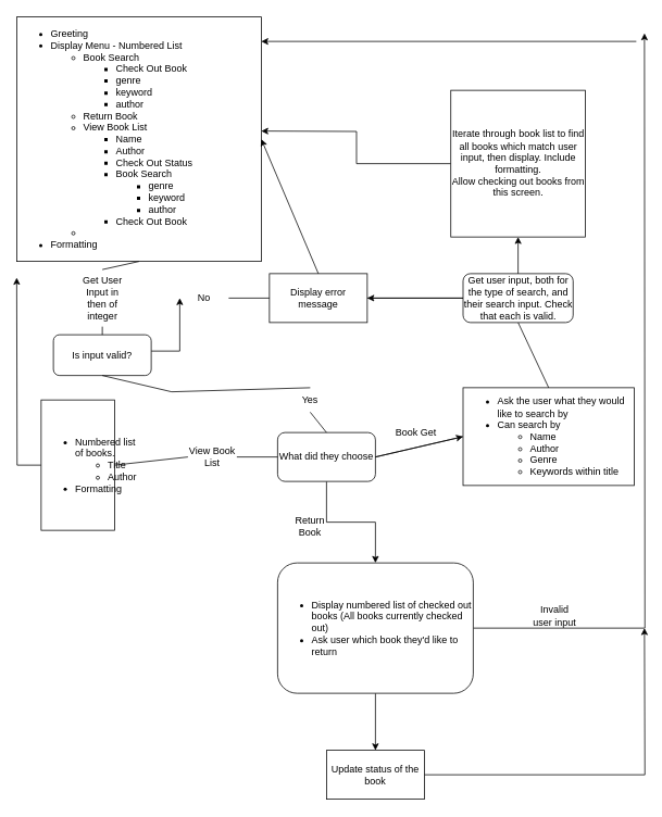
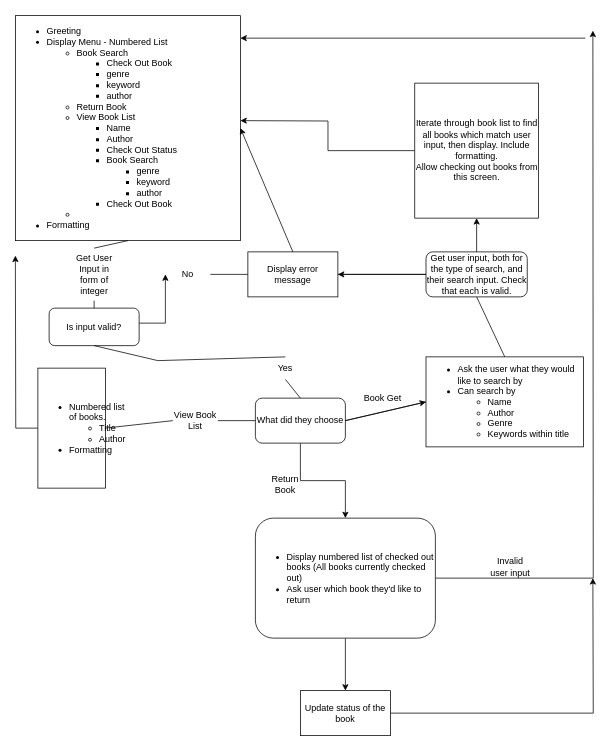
  <mxCell id="0" />
  <mxCell id="1" parent="0" />
  <mxCell id="2" value="&lt;ul&gt;&lt;li&gt;Greeting&lt;/li&gt;&lt;li&gt;Display Menu - Numbered List&lt;/li&gt;&lt;ul&gt;&lt;li&gt;Book Search&amp;nbsp;&lt;/li&gt;&lt;ul&gt;&lt;li&gt;Check Out Book&lt;br&gt;&lt;/li&gt;&lt;li&gt;genre&lt;/li&gt;&lt;li&gt;keyword&lt;/li&gt;&lt;li&gt;author&lt;/li&gt;&lt;/ul&gt;&lt;li&gt;Return Book&lt;/li&gt;&lt;li&gt;View Book List&lt;/li&gt;&lt;ul&gt;&lt;li&gt;Name&lt;/li&gt;&lt;li&gt;Author&lt;/li&gt;&lt;li&gt;Check Out Status&lt;/li&gt;&lt;li&gt;Book Search&amp;nbsp;&lt;/li&gt;&lt;ul&gt;&lt;li&gt;genre&lt;/li&gt;&lt;li&gt;keyword&lt;/li&gt;&lt;li&gt;author&lt;/li&gt;&lt;/ul&gt;&lt;li&gt;Check Out Book&lt;br&gt;&lt;/li&gt;&lt;/ul&gt;&lt;li&gt;&lt;br&gt;&lt;/li&gt;&lt;/ul&gt;&lt;li&gt;Formatting&lt;/li&gt;&lt;/ul&gt;" style="whiteSpace=wrap;html=1;aspect=fixed;align=left;" parent="1" vertex="1"><mxGeometry x="20" y="20" width="300" height="300" as="geometry" /></mxCell>
  <mxCell id="3" value="" style="edgeStyle=orthogonalEdgeStyle;rounded=0;orthogonalLoop=1;jettySize=auto;html=1;entryX=0;entryY=0.5;entryDx=0;entryDy=0;" parent="1" source="4" target="9" edge="1"><mxGeometry relative="1" as="geometry"><Array as="points"><mxPoint x="220" y="430" /></Array></mxGeometry></mxCell>
  <mxCell id="4" value="Is input valid?" style="rounded=1;whiteSpace=wrap;html=1;" parent="1" vertex="1"><mxGeometry x="65" y="410" width="120" height="50" as="geometry" /></mxCell>
  <mxCell id="5" value="" style="endArrow=none;html=1;rounded=0;entryX=0.5;entryY=1;entryDx=0;entryDy=0;exitX=0.5;exitY=0;exitDx=0;exitDy=0;startArrow=none;" parent="1" source="6" target="2" edge="1"><mxGeometry width="50" height="50" relative="1" as="geometry"><mxPoint x="400" y="310" as="sourcePoint" /><mxPoint x="450" y="260" as="targetPoint" /><Array as="points" /></mxGeometry></mxCell>
- <mxCell id="6" value="Get User Input in then of integer" style="text;html=1;strokeColor=none;fillColor=none;align=center;verticalAlign=middle;whiteSpace=wrap;rounded=0;" parent="1" vertex="1"><mxGeometry x="97.5" y="330" width="55" height="70" as="geometry" /></mxCell>
+ <mxCell id="6" value="Get User Input in form of integer" style="text;html=1;strokeColor=none;fillColor=none;align=center;verticalAlign=middle;whiteSpace=wrap;rounded=0;" parent="1" vertex="1"><mxGeometry x="97.5" y="330" width="55" height="70" as="geometry" /></mxCell>
  <mxCell id="7" value="" style="endArrow=none;html=1;rounded=0;entryX=0.5;entryY=1;entryDx=0;entryDy=0;exitX=0.5;exitY=0;exitDx=0;exitDy=0;" parent="1" source="4" target="6" edge="1"><mxGeometry width="50" height="50" relative="1" as="geometry"><mxPoint x="125" y="320" as="sourcePoint" /><mxPoint x="125" y="250" as="targetPoint" /><Array as="points" /></mxGeometry></mxCell>
  <mxCell id="8" value="Display error message" style="rounded=0;whiteSpace=wrap;html=1;" parent="1" vertex="1"><mxGeometry x="330" y="335" width="120" height="60" as="geometry" /></mxCell>
  <mxCell id="9" value="No" style="text;html=1;strokeColor=none;fillColor=none;align=center;verticalAlign=middle;whiteSpace=wrap;rounded=0;" parent="1" vertex="1"><mxGeometry x="220" y="350" width="60" height="30" as="geometry" /></mxCell>
  <mxCell id="10" value="" style="endArrow=none;html=1;rounded=0;entryX=1;entryY=0.5;entryDx=0;entryDy=0;exitX=0;exitY=0.5;exitDx=0;exitDy=0;" parent="1" source="8" target="9" edge="1"><mxGeometry width="50" height="50" relative="1" as="geometry"><mxPoint x="250" y="365" as="sourcePoint" /><mxPoint x="185" y="365" as="targetPoint" /></mxGeometry></mxCell>
  <mxCell id="11" value="" style="edgeStyle=orthogonalEdgeStyle;rounded=0;orthogonalLoop=1;jettySize=auto;html=1;" edge="1" parent="1" source="12" target="35"><mxGeometry relative="1" as="geometry" /></mxCell>
  <mxCell id="12" value="What did they choose" style="rounded=1;whiteSpace=wrap;html=1;" parent="1" vertex="1"><mxGeometry x="340" y="530" width="120" height="60" as="geometry" /></mxCell>
  <mxCell id="13" value="" style="endArrow=none;html=1;rounded=0;entryX=0.5;entryY=1;entryDx=0;entryDy=0;exitX=0.5;exitY=0;exitDx=0;exitDy=0;startArrow=none;" parent="1" source="14" target="4" edge="1"><mxGeometry width="50" height="50" relative="1" as="geometry"><mxPoint x="400" y="470" as="sourcePoint" /><mxPoint x="450" y="420" as="targetPoint" /><Array as="points"><mxPoint x="210" y="480" /></Array></mxGeometry></mxCell>
  <mxCell id="14" value="Yes" style="text;html=1;strokeColor=none;fillColor=none;align=center;verticalAlign=middle;whiteSpace=wrap;rounded=0;" parent="1" vertex="1"><mxGeometry x="350" y="475" width="60" height="30" as="geometry" /></mxCell>
  <mxCell id="15" value="" style="endArrow=none;html=1;rounded=0;entryX=0.5;entryY=1;entryDx=0;entryDy=0;exitX=0.5;exitY=0;exitDx=0;exitDy=0;" parent="1" source="12" target="14" edge="1"><mxGeometry width="50" height="50" relative="1" as="geometry"><mxPoint x="125" y="460" as="sourcePoint" /><mxPoint x="125" y="390" as="targetPoint" /></mxGeometry></mxCell>
  <mxCell id="16" style="edgeStyle=orthogonalEdgeStyle;rounded=0;orthogonalLoop=1;jettySize=auto;html=1;" edge="1" parent="1" source="17"><mxGeometry relative="1" as="geometry"><mxPoint x="20" y="340" as="targetPoint" /></mxGeometry></mxCell>
  <mxCell id="17" value="&lt;ul&gt;&lt;li&gt;Numbered list of books.&lt;/li&gt;&lt;ul&gt;&lt;li&gt;Title&lt;/li&gt;&lt;li&gt;Author&lt;/li&gt;&lt;/ul&gt;&lt;li&gt;Formatting&lt;/li&gt;&lt;/ul&gt;" style="rounded=0;whiteSpace=wrap;html=1;align=left;" parent="1" vertex="1"><mxGeometry x="50" y="490" width="90" height="160" as="geometry" /></mxCell>
  <mxCell id="18" value="" style="endArrow=none;html=1;rounded=0;entryX=1;entryY=0.5;entryDx=0;entryDy=0;exitX=0;exitY=0.5;exitDx=0;exitDy=0;startArrow=none;" parent="1" source="19" target="17" edge="1"><mxGeometry width="50" height="50" relative="1" as="geometry"><mxPoint x="400" y="370" as="sourcePoint" /><mxPoint x="450" y="320" as="targetPoint" /></mxGeometry></mxCell>
  <mxCell id="19" value="View Book List" style="text;html=1;strokeColor=none;fillColor=none;align=center;verticalAlign=middle;whiteSpace=wrap;rounded=0;" parent="1" vertex="1"><mxGeometry x="230" y="545" width="60" height="30" as="geometry" /></mxCell>
  <mxCell id="20" value="" style="endArrow=none;html=1;rounded=0;entryX=1;entryY=0.5;entryDx=0;entryDy=0;exitX=0;exitY=0.5;exitDx=0;exitDy=0;" parent="1" source="12" target="19" edge="1"><mxGeometry width="50" height="50" relative="1" as="geometry"><mxPoint x="310" y="490" as="sourcePoint" /><mxPoint x="185" y="490" as="targetPoint" /></mxGeometry></mxCell>
  <mxCell id="21" value="&lt;ul&gt;&lt;li&gt;Ask the user what they would like to search by&lt;/li&gt;&lt;li&gt;Can search by&lt;/li&gt;&lt;ul&gt;&lt;li&gt;Name&lt;/li&gt;&lt;li&gt;Author&lt;/li&gt;&lt;li&gt;Genre&lt;/li&gt;&lt;li&gt;Keywords within title&lt;/li&gt;&lt;/ul&gt;&lt;/ul&gt;" style="rounded=0;whiteSpace=wrap;html=1;align=left;" parent="1" vertex="1"><mxGeometry x="567.5" y="475" width="210" height="120" as="geometry" /></mxCell>
  <mxCell id="22" value="" style="endArrow=none;html=1;rounded=0;entryX=0;entryY=0.5;entryDx=0;entryDy=0;exitX=1;exitY=0.5;exitDx=0;exitDy=0;" parent="1" source="12" target="21" edge="1"><mxGeometry width="50" height="50" relative="1" as="geometry"><mxPoint x="400" y="420" as="sourcePoint" /><mxPoint x="450" y="370" as="targetPoint" /></mxGeometry></mxCell>
  <mxCell id="23" value="Book Get" style="text;html=1;strokeColor=none;fillColor=none;align=center;verticalAlign=middle;whiteSpace=wrap;rounded=0;" parent="1" vertex="1"><mxGeometry x="480" y="515" width="60" height="30" as="geometry" /></mxCell>
  <mxCell id="24" value="" style="endArrow=none;html=1;rounded=0;entryX=0.5;entryY=0;entryDx=0;entryDy=0;exitX=0.5;exitY=1;exitDx=0;exitDy=0;" parent="1" source="25" target="21" edge="1"><mxGeometry width="50" height="50" relative="1" as="geometry"><mxPoint x="400" y="630" as="sourcePoint" /><mxPoint x="450" y="580" as="targetPoint" /></mxGeometry></mxCell>
  <mxCell id="25" value="Get user input, both for the type of search, and their search input. Check that each is valid." style="rounded=1;whiteSpace=wrap;html=1;" parent="1" vertex="1"><mxGeometry x="567.5" y="335" width="135" height="60" as="geometry" /></mxCell>
  <mxCell id="26" value="" style="endArrow=none;html=1;rounded=0;entryX=0;entryY=0.5;entryDx=0;entryDy=0;exitX=1;exitY=0.5;exitDx=0;exitDy=0;" parent="1" source="8" target="25" edge="1"><mxGeometry width="50" height="50" relative="1" as="geometry"><mxPoint x="400" y="400" as="sourcePoint" /><mxPoint x="450" y="350" as="targetPoint" /></mxGeometry></mxCell>
  <mxCell id="27" value="" style="endArrow=classic;html=1;rounded=0;entryX=1;entryY=0.5;entryDx=0;entryDy=0;exitX=0.5;exitY=0;exitDx=0;exitDy=0;" parent="1" source="8" target="2" edge="1"><mxGeometry width="50" height="50" relative="1" as="geometry"><mxPoint x="400" y="390" as="sourcePoint" /><mxPoint x="450" y="340" as="targetPoint" /></mxGeometry></mxCell>
  <mxCell id="28" value="" style="endArrow=classic;html=1;rounded=0;entryX=1;entryY=0.5;entryDx=0;entryDy=0;exitX=0;exitY=0.5;exitDx=0;exitDy=0;" parent="1" source="25" target="8" edge="1"><mxGeometry width="50" height="50" relative="1" as="geometry"><mxPoint x="570" y="370" as="sourcePoint" /><mxPoint x="450" y="340" as="targetPoint" /></mxGeometry></mxCell>
  <mxCell id="29" value="" style="endArrow=classic;html=1;rounded=0;entryX=0;entryY=0.5;entryDx=0;entryDy=0;exitX=1;exitY=0.5;exitDx=0;exitDy=0;" parent="1" source="12" target="21" edge="1"><mxGeometry width="50" height="50" relative="1" as="geometry"><mxPoint x="400" y="390" as="sourcePoint" /><mxPoint x="450" y="340" as="targetPoint" /></mxGeometry></mxCell>
  <mxCell id="30" value="" style="endArrow=classic;html=1;rounded=0;exitX=0.5;exitY=0;exitDx=0;exitDy=0;" parent="1" source="25" target="32" edge="1"><mxGeometry width="50" height="50" relative="1" as="geometry"><mxPoint x="400" y="390" as="sourcePoint" /><mxPoint x="635" y="270" as="targetPoint" /></mxGeometry></mxCell>
  <mxCell id="31" style="edgeStyle=orthogonalEdgeStyle;rounded=0;orthogonalLoop=1;jettySize=auto;html=1;" edge="1" parent="1" source="32"><mxGeometry relative="1" as="geometry"><mxPoint x="320" y="160" as="targetPoint" /></mxGeometry></mxCell>
  <mxCell id="32" value="Iterate through book list to find all books which match user input, then display. Include formatting.&lt;br&gt;Allow checking out books from this screen." style="rounded=0;whiteSpace=wrap;html=1;" parent="1" vertex="1"><mxGeometry x="552.5" y="110" width="165" height="180" as="geometry" /></mxCell>
  <mxCell id="33" style="edgeStyle=orthogonalEdgeStyle;rounded=0;orthogonalLoop=1;jettySize=auto;html=1;" edge="1" parent="1" source="35"><mxGeometry relative="1" as="geometry"><mxPoint x="790" y="40" as="targetPoint" /></mxGeometry></mxCell>
  <mxCell id="34" style="edgeStyle=orthogonalEdgeStyle;rounded=0;orthogonalLoop=1;jettySize=auto;html=1;" edge="1" parent="1" source="35" target="40"><mxGeometry relative="1" as="geometry"><mxPoint x="460" y="950" as="targetPoint" /></mxGeometry></mxCell>
  <mxCell id="35" value="&lt;ul&gt;&lt;li&gt;Display numbered list of checked out books (All books currently checked out)&lt;/li&gt;&lt;li&gt;Ask user which book they'd like to return&lt;/li&gt;&lt;/ul&gt;" style="rounded=1;whiteSpace=wrap;html=1;align=left;" vertex="1" parent="1"><mxGeometry x="340" y="690" width="240" height="160" as="geometry" /></mxCell>
  <mxCell id="36" value="Return Book" style="text;html=1;strokeColor=none;fillColor=none;align=center;verticalAlign=middle;whiteSpace=wrap;rounded=0;" vertex="1" parent="1"><mxGeometry x="350" y="630" width="60" height="30" as="geometry" /></mxCell>
  <mxCell id="37" value="" style="endArrow=classic;html=1;rounded=0;entryX=1;entryY=0.1;entryDx=0;entryDy=0;entryPerimeter=0;" edge="1" parent="1" target="2"><mxGeometry width="50" height="50" relative="1" as="geometry"><mxPoint x="780" y="50" as="sourcePoint" /><mxPoint x="740" y="40" as="targetPoint" /></mxGeometry></mxCell>
  <mxCell id="38" value="Invalid user input" style="text;html=1;strokeColor=none;fillColor=none;align=center;verticalAlign=middle;whiteSpace=wrap;rounded=0;" vertex="1" parent="1"><mxGeometry x="650" y="740" width="60" height="30" as="geometry" /></mxCell>
  <mxCell id="39" style="edgeStyle=orthogonalEdgeStyle;rounded=0;orthogonalLoop=1;jettySize=auto;html=1;" edge="1" parent="1" source="40"><mxGeometry relative="1" as="geometry"><mxPoint x="790" y="770" as="targetPoint" /></mxGeometry></mxCell>
  <mxCell id="40" value="Update status of the book" style="rounded=0;whiteSpace=wrap;html=1;" vertex="1" parent="1"><mxGeometry x="400" y="920" width="120" height="60" as="geometry" /></mxCell>
